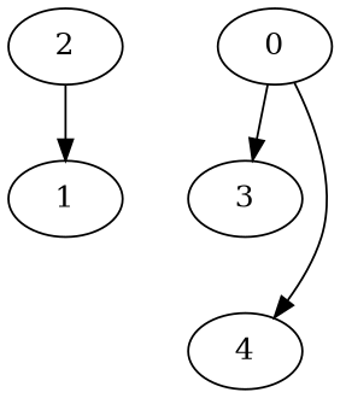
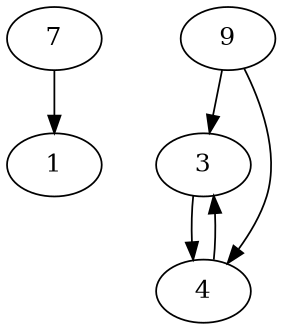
  digraph {
    1 [props=a]
-   2
+   2 [label=7]
    3 [props=b]
    4
-   0
+   0 [label=9]
    2 -> 1 [guards="[y>=3,x<7]" updates="x+=1"]
+   3 -> 4 [updates="y+=3"]
+   4 -> 3 [guards="[y>=3,x<7]" updates="x+=1"]
    0 -> 3
    0 -> 4
  }
